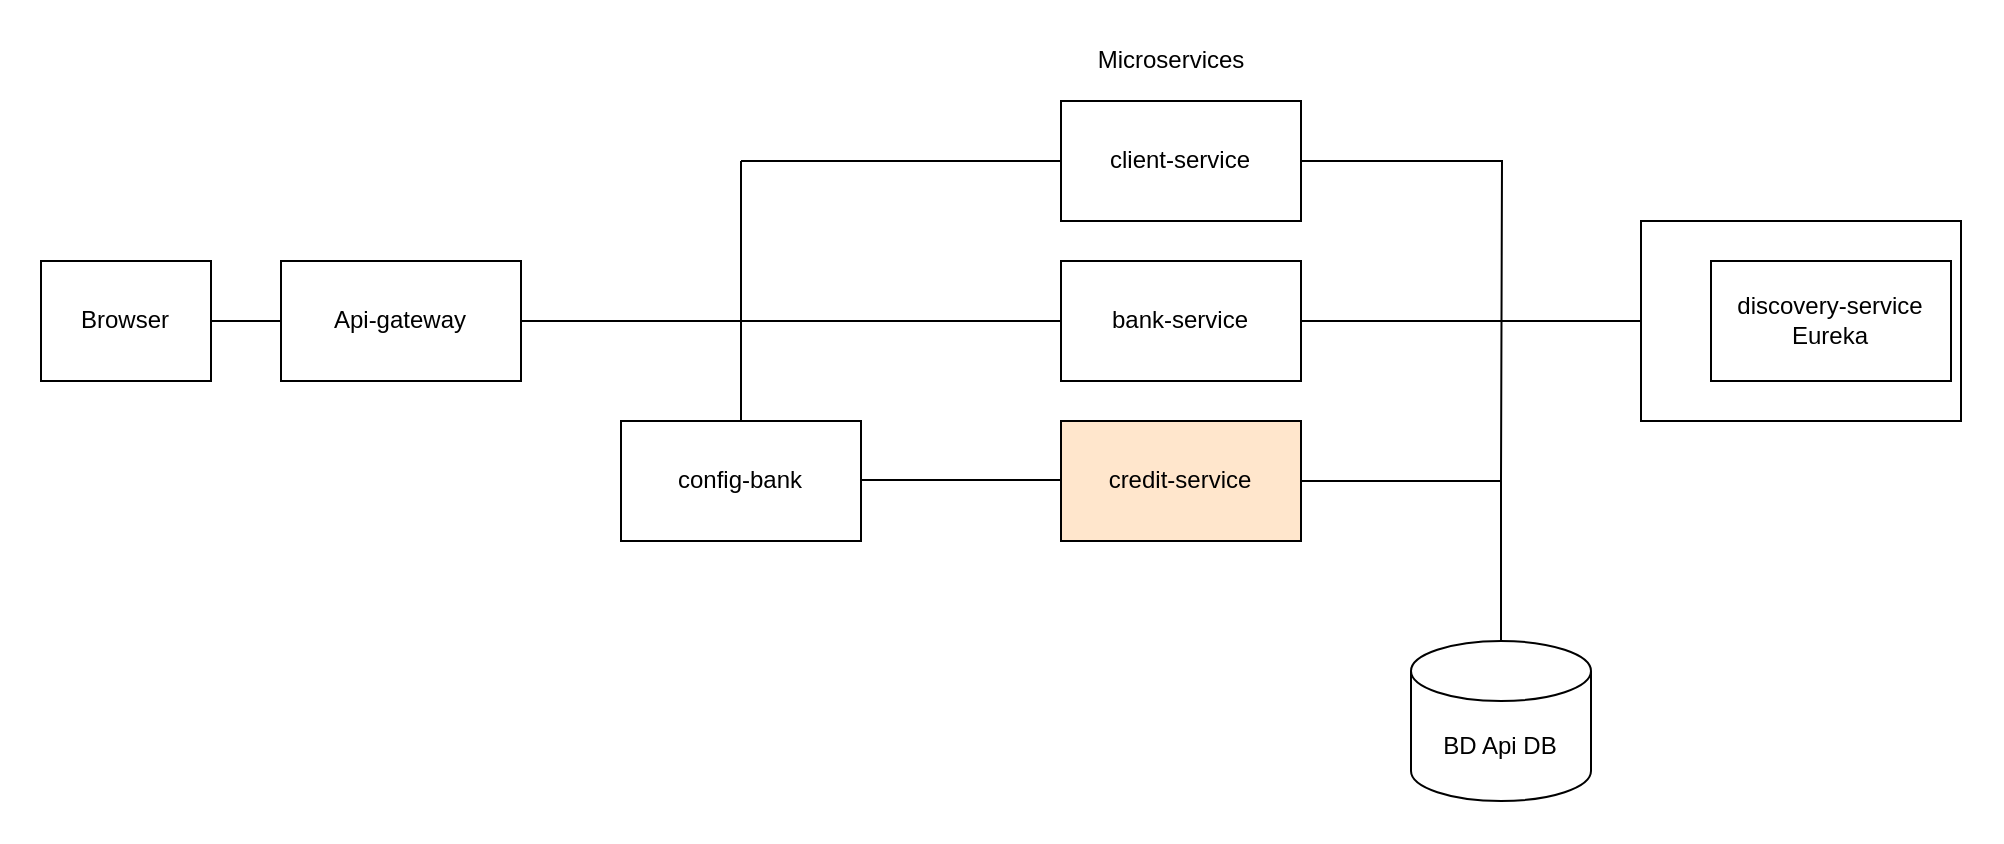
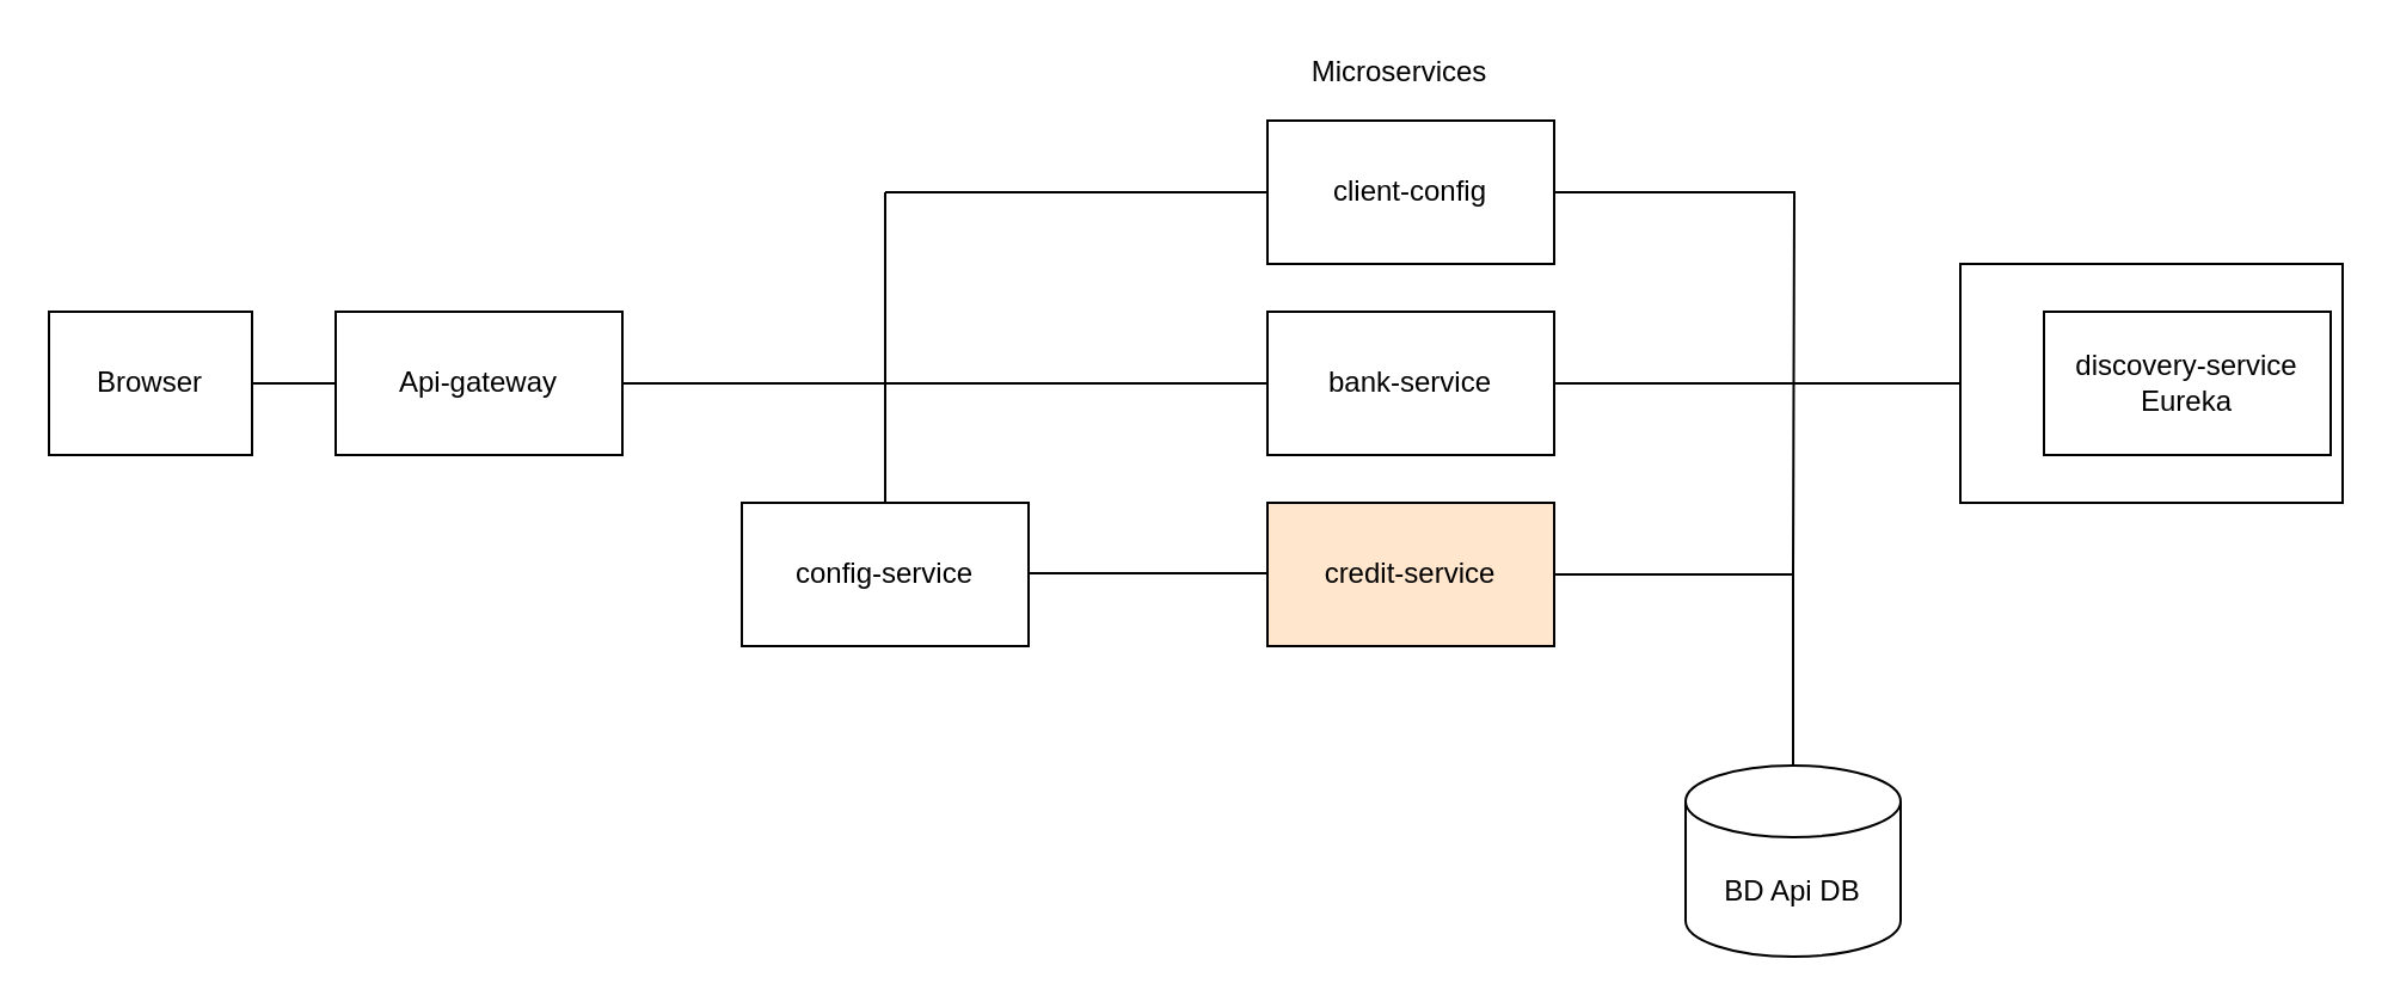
  <mxCell id="0" />
  <mxCell id="1" parent="0" />
  <mxCell id="2" value="" style="rounded=0;whiteSpace=wrap;html=1;" vertex="1" parent="1"><mxGeometry x="820" y="110" width="160" height="100" as="geometry" /></mxCell>
  <mxCell id="3" style="edgeStyle=orthogonalEdgeStyle;rounded=0;orthogonalLoop=1;jettySize=auto;html=1;exitX=1;exitY=0.5;exitDx=0;exitDy=0;endArrow=none;endFill=0;" parent="1" source="4" edge="1"><mxGeometry relative="1" as="geometry"><mxPoint x="750" y="240" as="targetPoint" /></mxGeometry></mxCell>
- <mxCell id="4" value="client-service" style="rounded=0;whiteSpace=wrap;html=1;" parent="1" vertex="1"><mxGeometry x="530" y="50" width="120" height="60" as="geometry" /></mxCell>
+ <mxCell id="4" value="client-config" style="rounded=0;whiteSpace=wrap;html=1;" parent="1" vertex="1"><mxGeometry x="530" y="50" width="120" height="60" as="geometry" /></mxCell>
  <mxCell id="5" style="edgeStyle=orthogonalEdgeStyle;rounded=0;orthogonalLoop=1;jettySize=auto;html=1;exitX=1;exitY=0.5;exitDx=0;exitDy=0;endArrow=none;endFill=0;" parent="1" source="6" edge="1"><mxGeometry relative="1" as="geometry"><mxPoint x="750" y="160" as="targetPoint" /></mxGeometry></mxCell>
  <mxCell id="6" value="bank-service" style="rounded=0;whiteSpace=wrap;html=1;" parent="1" vertex="1"><mxGeometry x="530" y="130" width="120" height="60" as="geometry" /></mxCell>
  <mxCell id="7" style="edgeStyle=orthogonalEdgeStyle;rounded=0;orthogonalLoop=1;jettySize=auto;html=1;exitX=1;exitY=0.5;exitDx=0;exitDy=0;endArrow=none;endFill=0;" parent="1" source="8" edge="1"><mxGeometry relative="1" as="geometry"><mxPoint x="750" y="240" as="targetPoint" /></mxGeometry></mxCell>
  <mxCell id="8" value="credit-service" style="rounded=0;whiteSpace=wrap;html=1;fillColor=#ffe6cc;" parent="1" vertex="1"><mxGeometry x="530" y="210" width="120" height="60" as="geometry" /></mxCell>
  <mxCell id="9" value="discovery-service&lt;br&gt;Eureka" style="rounded=0;whiteSpace=wrap;html=1;" parent="1" vertex="1"><mxGeometry x="855" y="130" width="120" height="60" as="geometry" /></mxCell>
- <mxCell id="10" value="config-bank" style="rounded=0;whiteSpace=wrap;html=1;" parent="1" vertex="1"><mxGeometry x="310" y="210" width="120" height="60" as="geometry" /></mxCell>
+ <mxCell id="10" value="config-service" style="rounded=0;whiteSpace=wrap;html=1;" parent="1" vertex="1"><mxGeometry x="310" y="210" width="120" height="60" as="geometry" /></mxCell>
  <mxCell id="11" style="edgeStyle=orthogonalEdgeStyle;rounded=0;orthogonalLoop=1;jettySize=auto;html=1;exitX=1;exitY=0.5;exitDx=0;exitDy=0;endArrow=none;endFill=0;" parent="1" source="12" edge="1"><mxGeometry relative="1" as="geometry"><mxPoint x="370" y="160" as="targetPoint" /></mxGeometry></mxCell>
  <mxCell id="12" value="Api-gateway" style="rounded=0;whiteSpace=wrap;html=1;" parent="1" vertex="1"><mxGeometry x="140" y="130" width="120" height="60" as="geometry" /></mxCell>
  <mxCell id="13" value="Microservices" style="text;html=1;align=center;verticalAlign=middle;resizable=0;points=[];autosize=1;strokeColor=none;fillColor=none;" parent="1" vertex="1"><mxGeometry x="540" y="20" width="90" height="20" as="geometry" /></mxCell>
  <mxCell id="14" style="edgeStyle=orthogonalEdgeStyle;rounded=0;orthogonalLoop=1;jettySize=auto;html=1;exitX=1;exitY=0.5;exitDx=0;exitDy=0;entryX=0;entryY=0.5;entryDx=0;entryDy=0;endArrow=none;endFill=0;" parent="1" source="15" target="12" edge="1"><mxGeometry relative="1" as="geometry" /></mxCell>
  <mxCell id="15" value="Browser" style="rounded=0;whiteSpace=wrap;html=1;" parent="1" vertex="1"><mxGeometry x="20" y="130" width="85" height="60" as="geometry" /></mxCell>
  <mxCell id="16" value="BD Api DB" style="shape=cylinder3;whiteSpace=wrap;html=1;boundedLbl=1;backgroundOutline=1;size=15;" vertex="1" parent="1"><mxGeometry x="705" y="320" width="90" height="80" as="geometry" /></mxCell>
  <mxCell id="17" style="edgeStyle=orthogonalEdgeStyle;rounded=0;orthogonalLoop=1;jettySize=auto;html=1;exitX=1;exitY=0.5;exitDx=0;exitDy=0;endArrow=none;endFill=0;" edge="1" parent="1"><mxGeometry relative="1" as="geometry"><mxPoint x="530" y="239.5" as="targetPoint" /><mxPoint x="430" y="239.5" as="sourcePoint" /></mxGeometry></mxCell>
  <mxCell id="18" value="" style="endArrow=none;html=1;" edge="1" parent="1"><mxGeometry width="50" height="50" relative="1" as="geometry"><mxPoint x="370" y="80" as="sourcePoint" /><mxPoint x="530" y="80" as="targetPoint" /></mxGeometry></mxCell>
  <mxCell id="19" value="" style="endArrow=none;html=1;exitX=0.5;exitY=0;exitDx=0;exitDy=0;" edge="1" parent="1" source="10"><mxGeometry width="50" height="50" relative="1" as="geometry"><mxPoint x="320" y="130" as="sourcePoint" /><mxPoint x="370" y="80" as="targetPoint" /></mxGeometry></mxCell>
  <mxCell id="20" value="" style="endArrow=none;html=1;" edge="1" parent="1"><mxGeometry width="50" height="50" relative="1" as="geometry"><mxPoint x="370" y="160" as="sourcePoint" /><mxPoint x="530" y="160" as="targetPoint" /></mxGeometry></mxCell>
  <mxCell id="21" value="" style="endArrow=none;html=1;exitX=0.5;exitY=0;exitDx=0;exitDy=0;exitPerimeter=0;" edge="1" parent="1" source="16"><mxGeometry width="50" height="50" relative="1" as="geometry"><mxPoint x="700" y="290" as="sourcePoint" /><mxPoint x="750" y="240" as="targetPoint" /></mxGeometry></mxCell>
  <mxCell id="22" value="" style="endArrow=none;html=1;" edge="1" parent="1"><mxGeometry width="50" height="50" relative="1" as="geometry"><mxPoint x="750" y="160" as="sourcePoint" /><mxPoint x="820" y="160" as="targetPoint" /></mxGeometry></mxCell>
